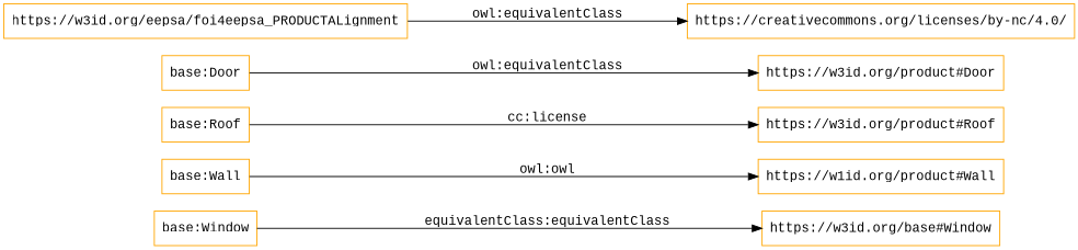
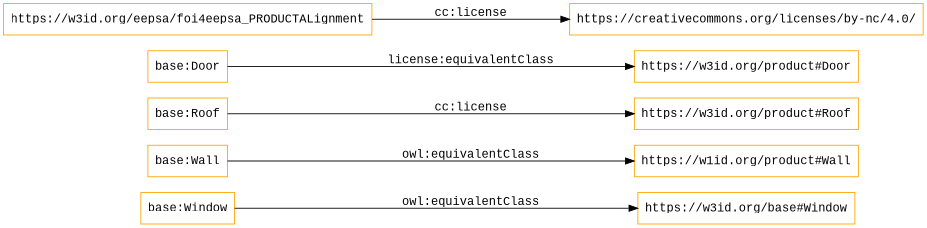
  digraph {
    fontname="Liberation Mono"
    rankdir=LR
    node [color=orange fontname="Liberation Mono" shape=rectangle]
    edge [fontname="Liberation Mono"]
    n1 [label="https://w3id.org/base#Window"]
    "base:Window"
    n3 [label="https://w1id.org/product#Wall"]
    "base:Wall"
    "base:Roof"
    "https://w3id.org/product#Roof"
    "base:Door"
    "https://w3id.org/product#Door"
    "https://w3id.org/eepsa/foi4eepsa_PRODUCTALignment"
    "https://creativecommons.org/licenses/by-nc/4.0/"
-   "base:Window" -> n1 [label="equivalentClass:equivalentClass"]
-   "base:Wall" -> n3 [label="owl:owl"]
+   "base:Window" -> n1 [label="owl:equivalentClass"]
+   "base:Wall" -> n3 [label="owl:equivalentClass"]
    "base:Roof" -> "https://w3id.org/product#Roof" [label="cc:license"]
-   "base:Door" -> "https://w3id.org/product#Door" [label="owl:equivalentClass"]
-   "https://w3id.org/eepsa/foi4eepsa_PRODUCTALignment" -> "https://creativecommons.org/licenses/by-nc/4.0/" [label="owl:equivalentClass"]
+   "base:Door" -> "https://w3id.org/product#Door" [label="license:equivalentClass"]
+   "https://w3id.org/eepsa/foi4eepsa_PRODUCTALignment" -> "https://creativecommons.org/licenses/by-nc/4.0/" [label="cc:license"]
  }
